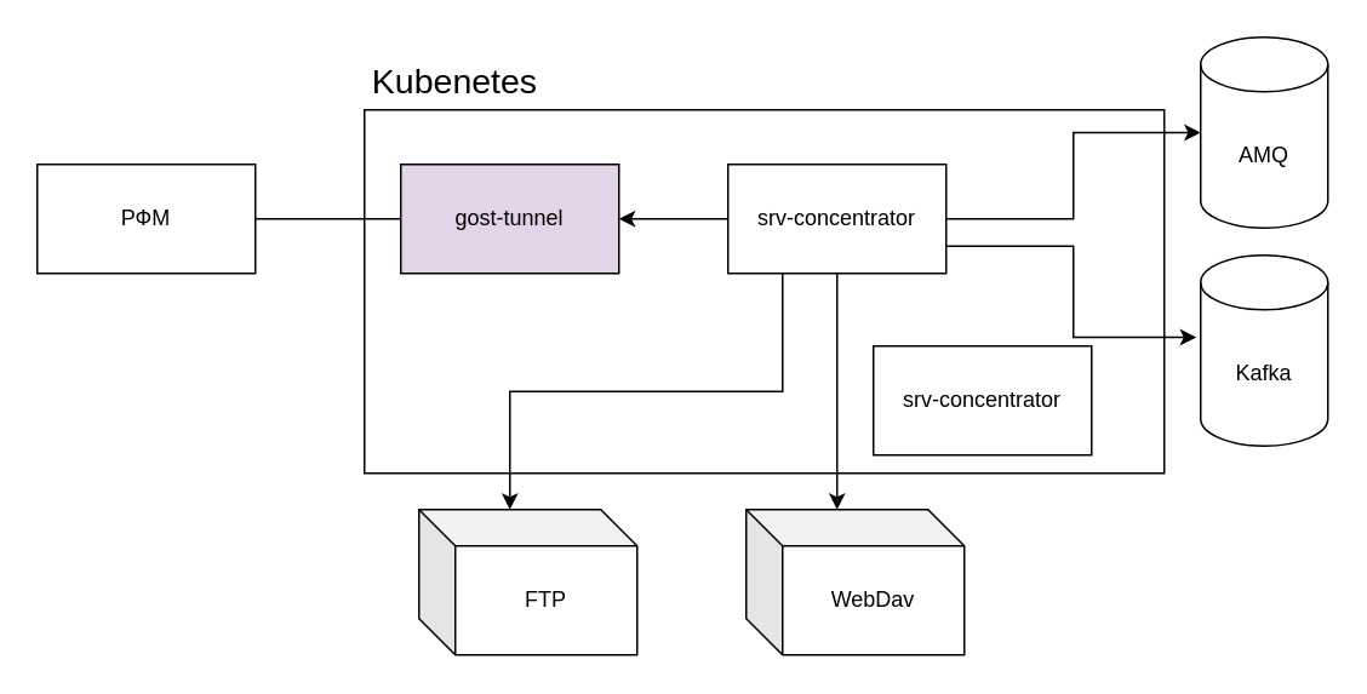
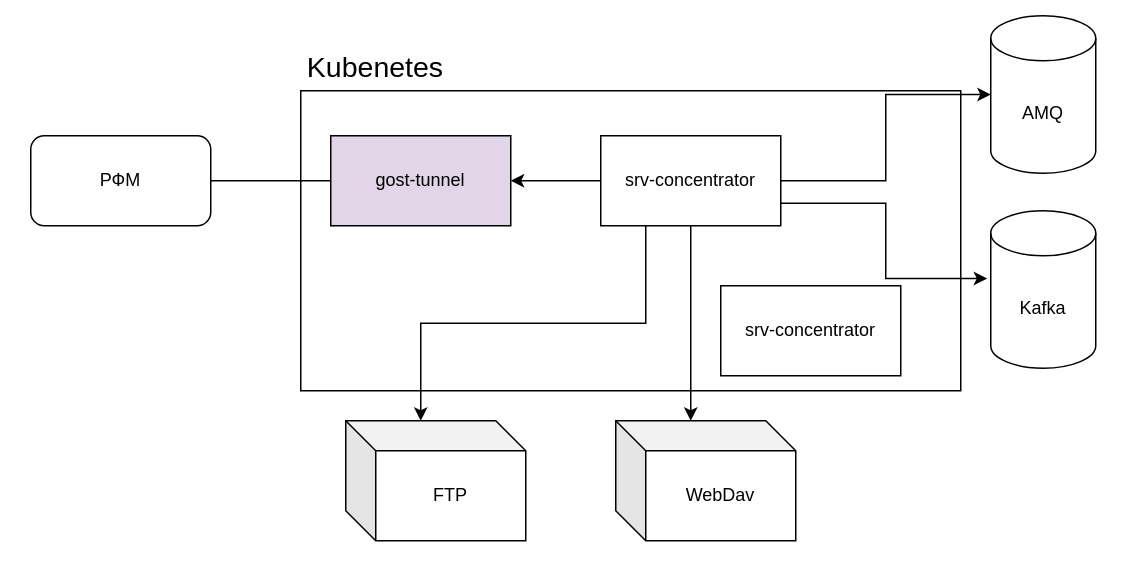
  <mxCell id="0" style=";html=1;" />
  <mxCell id="1" style=";html=1;" parent="0" />
  <mxCell id="2" value="" style="rounded=0;whiteSpace=wrap;html=1;" vertex="1" parent="1"><mxGeometry x="200" y="60" width="440" height="200" as="geometry" /></mxCell>
  <mxCell id="3" value="&lt;font style=&quot;font-size: 19px;&quot;&gt;Kubenetes&lt;/font&gt;" style="text;html=1;align=center;verticalAlign=middle;whiteSpace=wrap;rounded=0;fontSize=14;" vertex="1" parent="1"><mxGeometry x="180" y="20" width="140" height="50" as="geometry" /></mxCell>
  <mxCell id="4" style="edgeStyle=orthogonalEdgeStyle;rounded=0;orthogonalLoop=1;jettySize=auto;html=1;exitX=0;exitY=0.5;exitDx=0;exitDy=0;entryX=1;entryY=0.5;entryDx=0;entryDy=0;endArrow=none;" edge="1" parent="1" source="5" target="8"><mxGeometry relative="1" as="geometry" /></mxCell>
  <mxCell id="5" value="gost-tunnel" style="rounded=0;whiteSpace=wrap;html=1;fillColor=#e1d5e7;" vertex="1" parent="1"><mxGeometry x="220" y="90" width="120" height="60" as="geometry" /></mxCell>
  <mxCell id="6" style="edgeStyle=orthogonalEdgeStyle;rounded=0;orthogonalLoop=1;jettySize=auto;html=1;exitX=0;exitY=0.5;exitDx=0;exitDy=0;entryX=1;entryY=0.5;entryDx=0;entryDy=0;" edge="1" parent="1" source="7" target="5"><mxGeometry relative="1" as="geometry" /></mxCell>
  <mxCell id="7" value="srv-concentrator" style="rounded=0;whiteSpace=wrap;html=1;" vertex="1" parent="1"><mxGeometry x="400" y="90" width="120" height="60" as="geometry" /></mxCell>
- <mxCell id="8" value="РФМ" style="rounded=0;whiteSpace=wrap;html=1;" vertex="1" parent="1"><mxGeometry x="20" y="90" width="120" height="60" as="geometry" /></mxCell>
- <mxCell id="9" value="AMQ" style="shape=cylinder3;whiteSpace=wrap;html=1;boundedLbl=1;backgroundOutline=1;size=15;" vertex="1" parent="1"><mxGeometry x="660" y="20" width="70" height="105" as="geometry" /></mxCell>
+ <mxCell id="8" value="РФМ" style="whiteSpace=wrap;html=1;rounded=1;" vertex="1" parent="1"><mxGeometry x="20" y="90" width="120" height="60" as="geometry" /></mxCell>
+ <mxCell id="9" value="AMQ" style="shape=cylinder3;whiteSpace=wrap;html=1;boundedLbl=1;backgroundOutline=1;size=15;" vertex="1" parent="1"><mxGeometry x="660" y="10" width="70" height="105" as="geometry" /></mxCell>
  <mxCell id="10" value="WebDav" style="shape=cube;whiteSpace=wrap;html=1;boundedLbl=1;backgroundOutline=1;darkOpacity=0.05;darkOpacity2=0.1;" vertex="1" parent="1"><mxGeometry x="410" y="280" width="120" height="80" as="geometry" /></mxCell>
  <mxCell id="11" value="FTP" style="shape=cube;whiteSpace=wrap;html=1;boundedLbl=1;backgroundOutline=1;darkOpacity=0.05;darkOpacity2=0.1;" vertex="1" parent="1"><mxGeometry x="230" y="280" width="120" height="80" as="geometry" /></mxCell>
  <mxCell id="12" style="edgeStyle=orthogonalEdgeStyle;rounded=0;orthogonalLoop=1;jettySize=auto;html=1;exitX=0.5;exitY=1;exitDx=0;exitDy=0;entryX=0;entryY=0;entryDx=50;entryDy=0;entryPerimeter=0;" edge="1" parent="1" source="7" target="10"><mxGeometry relative="1" as="geometry" /></mxCell>
  <mxCell id="13" style="edgeStyle=orthogonalEdgeStyle;rounded=0;orthogonalLoop=1;jettySize=auto;html=1;exitX=0.25;exitY=1;exitDx=0;exitDy=0;entryX=0;entryY=0;entryDx=50;entryDy=0;entryPerimeter=0;" edge="1" parent="1" source="7" target="11"><mxGeometry relative="1" as="geometry" /></mxCell>
  <mxCell id="14" style="edgeStyle=orthogonalEdgeStyle;rounded=0;orthogonalLoop=1;jettySize=auto;html=1;exitX=1;exitY=0.5;exitDx=0;exitDy=0;entryX=0;entryY=0.5;entryDx=0;entryDy=0;entryPerimeter=0;" edge="1" parent="1" source="7" target="9"><mxGeometry relative="1" as="geometry" /></mxCell>
  <mxCell id="15" value="srv-concentrator" style="rounded=0;whiteSpace=wrap;html=1;" vertex="1" parent="1"><mxGeometry x="480" y="190" width="120" height="60" as="geometry" /></mxCell>
  <mxCell id="16" style="edgeStyle=orthogonalEdgeStyle;rounded=0;orthogonalLoop=1;jettySize=auto;html=1;exitX=1;exitY=0.75;exitDx=0;exitDy=0;entryX=-0.034;entryY=0.43;entryDx=0;entryDy=0;entryPerimeter=0;" edge="1" parent="1" source="7" target="17"><mxGeometry relative="1" as="geometry"><mxPoint x="660" y="180" as="targetPoint" /></mxGeometry></mxCell>
  <mxCell id="17" value="Kafka" style="shape=cylinder3;whiteSpace=wrap;html=1;boundedLbl=1;backgroundOutline=1;size=15;" vertex="1" parent="1"><mxGeometry x="660" y="140" width="70" height="105" as="geometry" /></mxCell>
